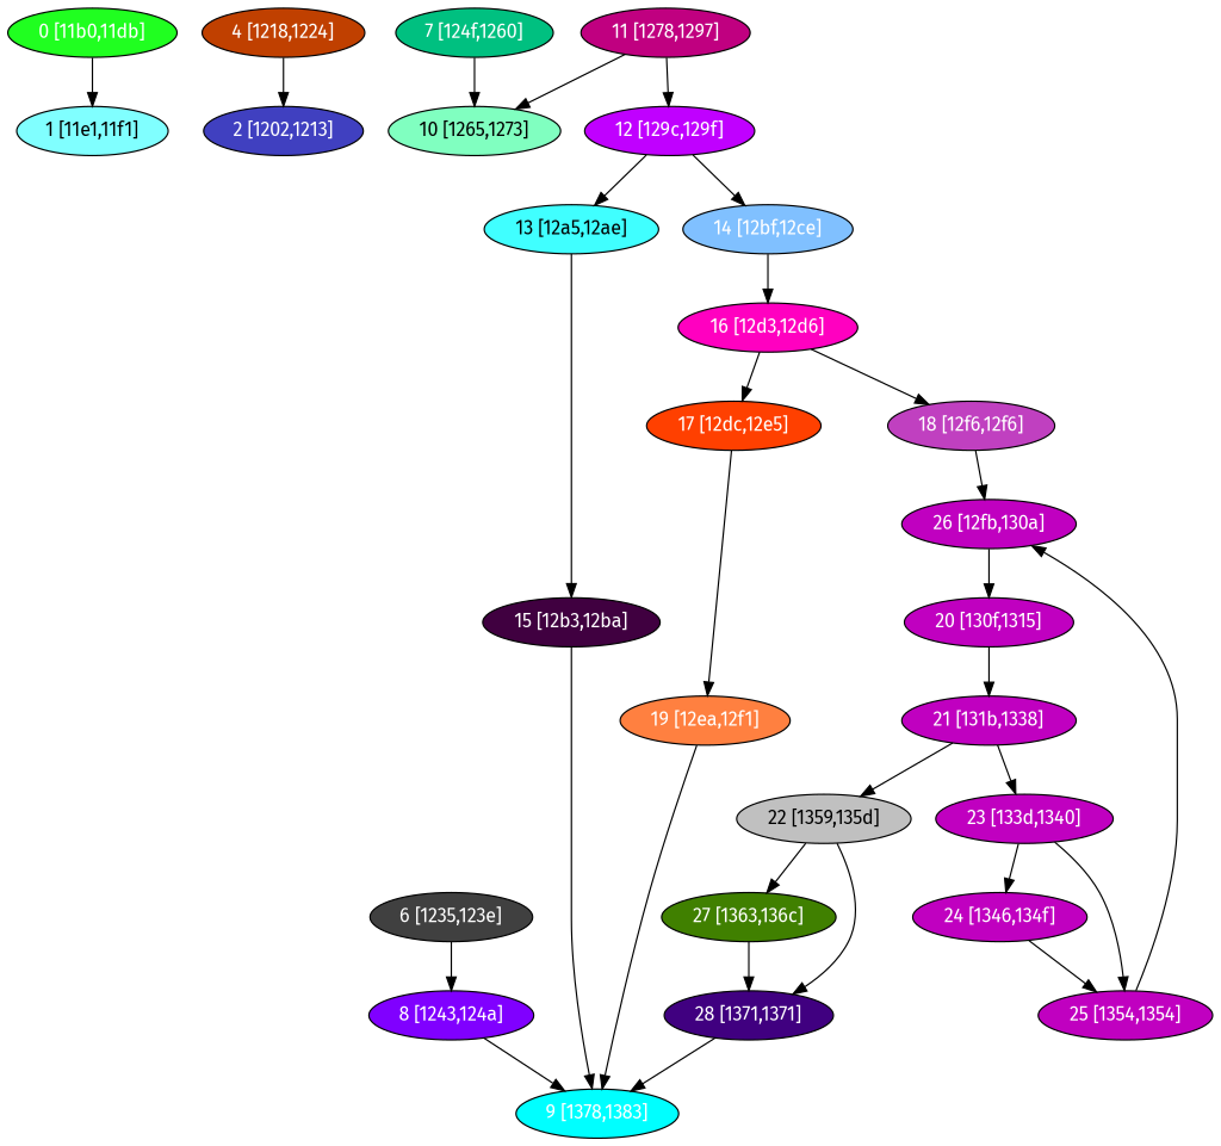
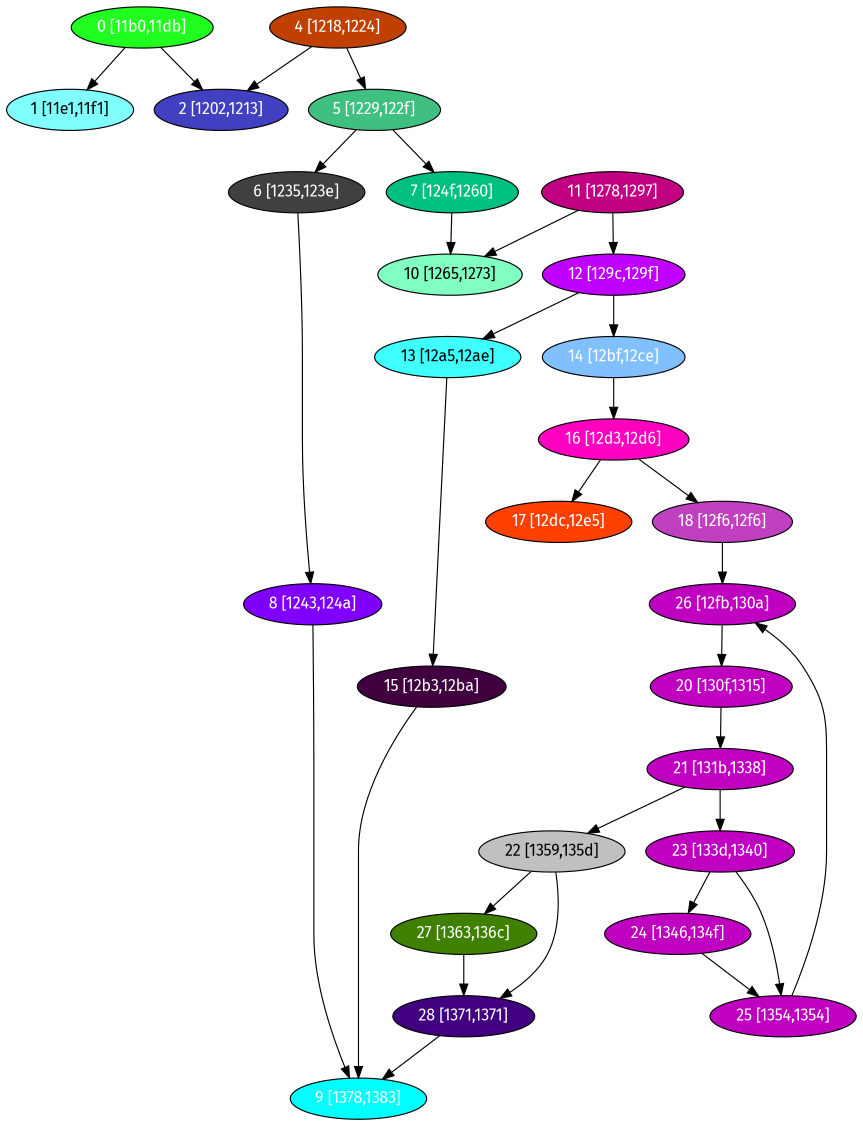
  digraph {
    fontname="Fira Sans"
    node [fillcolor="#C000C0" fontcolor="#ffffff" fontname="Fira Sans" shape=oval style=filled]
    edge [fontname="Fira Sans"]
    n1 [fillcolor="#20FF20" label="0 [11b0,11db]"]
    n2 [fillcolor="#80FFFF" fontcolor="#000000" label="1 [11e1,11f1]"]
    n3 [fillcolor="#4040C0" label="2 [1202,1213]"]
    n4 [fillcolor="#C04000" label="4 [1218,1224]"]
+   n5 [fillcolor="#40C080" label="5 [1229,122f]"]
    n6 [fillcolor="#00FFFF" label="9 [1378,1383]"]
    n7 [fillcolor="#404040" label="6 [1235,123e]"]
    n8 [fillcolor="#00C080" label="7 [124f,1260]"]
    n9 [fillcolor="#8000FF" label="8 [1243,124a]"]
    n10 [fillcolor="#80FFC0" fontcolor="#000000" label="10 [1265,1273]"]
    n11 [fillcolor="#C00080" label="11 [1278,1297]"]
    n12 [fillcolor="#C000FF" label="12 [129c,129f]"]
    n13 [fillcolor="#40FFFF" fontcolor="#000000" label="13 [12a5,12ae]"]
    n14 [fillcolor="#80C0FF" label="14 [12bf,12ce]"]
    n15 [fillcolor="#400040" label="15 [12b3,12ba]"]
    n16 [fillcolor="#FF00C0" label="16 [12d3,12d6]"]
    n17 [fillcolor="#FF4000" label="17 [12dc,12e5]"]
    n18 [fillcolor="#C040C0" label="18 [12f6,12f6]"]
-   n19 [fillcolor="#FF8040" label="19 [12ea,12f1]"]
    n20 [label="26 [12fb,130a]"]
    n21 [label="20 [130f,1315]"]
    n22 [label="21 [131b,1338]"]
    n23 [fillcolor="#C0C0C0" fontcolor="#000000" label="22 [1359,135d]"]
    n24 [label="23 [133d,1340]"]
    n25 [fillcolor="#408000" label="27 [1363,136c]"]
    n26 [fillcolor="#400080" label="28 [1371,1371]"]
    n27 [label="24 [1346,134f]"]
    n28 [label="25 [1354,1354]"]
    n1 -> n2
+   n1 -> n3
    n4 -> n3
+   n4 -> n5
+   n5 -> n7
+   n5 -> n8
    n7 -> n9
    n8 -> n10
    n9 -> n6
    n11 -> n10
    n11 -> n12
    n12 -> n13
    n12 -> n14
    n13 -> n15
    n14 -> n16
    n15 -> n6
    n16 -> n17
    n16 -> n18
-   n17 -> n19
    n18 -> n20
-   n19 -> n6
    n20 -> n21
    n21 -> n22
    n22 -> n23
    n22 -> n24
    n23 -> n25
    n23 -> n26
    n24 -> n27
    n24 -> n28
    n25 -> n26
    n26 -> n6
    n27 -> n28
    n28 -> n20
  }
